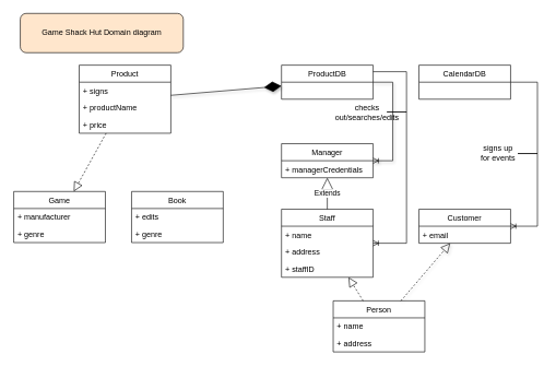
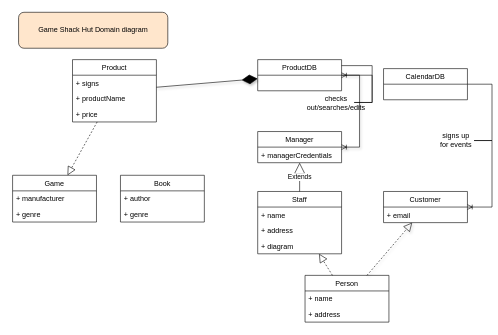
  <mxCell id="0" />
  <mxCell id="1" parent="0" />
  <mxCell id="2" value="Manager" style="swimlane;fontStyle=0;childLayout=stackLayout;horizontal=1;startSize=26;fillColor=none;horizontalStack=0;resizeParent=1;resizeParentMax=0;resizeLast=0;collapsible=1;marginBottom=0;" vertex="1" parent="1"><mxGeometry x="429" y="219" width="140" height="52" as="geometry" /></mxCell>
  <mxCell id="3" value="+ managerCredentials" style="text;strokeColor=none;fillColor=none;align=left;verticalAlign=top;spacingLeft=4;spacingRight=4;overflow=hidden;rotatable=0;points=[[0,0.5],[1,0.5]];portConstraint=eastwest;" vertex="1" parent="2"><mxGeometry y="26" width="140" height="26" as="geometry" /></mxCell>
  <mxCell id="4" value="" style="endArrow=block;dashed=1;endFill=0;endSize=12;html=1;rounded=0;shadow=1;" edge="1" parent="1" source="21" target="9"><mxGeometry width="160" relative="1" as="geometry"><mxPoint x="574" y="459" as="sourcePoint" /><mxPoint x="659" y="375" as="targetPoint" /></mxGeometry></mxCell>
  <mxCell id="5" value="" style="endArrow=block;dashed=1;endFill=0;endSize=12;html=1;rounded=0;" edge="1" parent="1" source="21" target="11"><mxGeometry width="160" relative="1" as="geometry"><mxPoint x="574" y="459" as="sourcePoint" /><mxPoint x="499" y="375" as="targetPoint" /></mxGeometry></mxCell>
  <mxCell id="6" value="Extends" style="endArrow=block;endSize=16;endFill=0;html=1;rounded=0;entryX=0.5;entryY=1;entryDx=0;entryDy=0;exitX=0.5;exitY=0;exitDx=0;exitDy=0;" edge="1" parent="1" source="11" target="2"><mxGeometry width="160" relative="1" as="geometry"><mxPoint x="499" y="289" as="sourcePoint" /><mxPoint x="839" y="373" as="targetPoint" /></mxGeometry></mxCell>
  <mxCell id="7" value="ProductDB" style="swimlane;fontStyle=0;childLayout=stackLayout;horizontal=1;startSize=26;fillColor=none;horizontalStack=0;resizeParent=1;resizeParentMax=0;resizeLast=0;collapsible=1;marginBottom=0;" vertex="1" parent="1"><mxGeometry x="429" y="99" width="140" height="52" as="geometry" /></mxCell>
- <mxCell id="8" value="CalendarDB" style="swimlane;fontStyle=0;childLayout=stackLayout;horizontal=1;startSize=26;fillColor=none;horizontalStack=0;resizeParent=1;resizeParentMax=0;resizeLast=0;collapsible=1;marginBottom=0;" vertex="1" parent="1"><mxGeometry x="639" y="99" width="140" height="52" as="geometry" /></mxCell>
+ <mxCell id="8" value="CalendarDB" style="swimlane;fontStyle=0;childLayout=stackLayout;horizontal=1;startSize=26;fillColor=none;horizontalStack=0;resizeParent=1;resizeParentMax=0;resizeLast=0;collapsible=1;marginBottom=0;" vertex="1" parent="1"><mxGeometry x="639" y="114" width="140" height="52" as="geometry" /></mxCell>
  <mxCell id="9" value="Customer" style="swimlane;fontStyle=0;childLayout=stackLayout;horizontal=1;startSize=26;fillColor=none;horizontalStack=0;resizeParent=1;resizeParentMax=0;resizeLast=0;collapsible=1;marginBottom=0;" vertex="1" parent="1"><mxGeometry x="639" y="319" width="140" height="52" as="geometry" /></mxCell>
  <mxCell id="10" value="+ email" style="text;strokeColor=none;fillColor=none;align=left;verticalAlign=top;spacingLeft=4;spacingRight=4;overflow=hidden;rotatable=0;points=[[0,0.5],[1,0.5]];portConstraint=eastwest;" vertex="1" parent="9"><mxGeometry y="26" width="140" height="26" as="geometry" /></mxCell>
  <mxCell id="11" value="Staff" style="swimlane;fontStyle=0;childLayout=stackLayout;horizontal=1;startSize=26;fillColor=none;horizontalStack=0;resizeParent=1;resizeParentMax=0;resizeLast=0;collapsible=1;marginBottom=0;" vertex="1" parent="1"><mxGeometry x="429" y="319" width="140" height="104" as="geometry" /></mxCell>
  <mxCell id="12" value="+ name" style="text;strokeColor=none;fillColor=none;align=left;verticalAlign=top;spacingLeft=4;spacingRight=4;overflow=hidden;rotatable=0;points=[[0,0.5],[1,0.5]];portConstraint=eastwest;" vertex="1" parent="11"><mxGeometry y="26" width="140" height="26" as="geometry" /></mxCell>
  <mxCell id="13" value="+ address" style="text;strokeColor=none;fillColor=none;align=left;verticalAlign=top;spacingLeft=4;spacingRight=4;overflow=hidden;rotatable=0;points=[[0,0.5],[1,0.5]];portConstraint=eastwest;" vertex="1" parent="11"><mxGeometry y="52" width="140" height="26" as="geometry" /></mxCell>
- <mxCell id="14" value="+ staffID" style="text;strokeColor=none;fillColor=none;align=left;verticalAlign=top;spacingLeft=4;spacingRight=4;overflow=hidden;rotatable=0;points=[[0,0.5],[1,0.5]];portConstraint=eastwest;" vertex="1" parent="11"><mxGeometry y="78" width="140" height="26" as="geometry" /></mxCell>
- <mxCell id="15" value="" style="edgeStyle=entityRelationEdgeStyle;fontSize=12;html=1;endArrow=ERoneToMany;rounded=0;startArrow=none;" edge="1" parent="1" source="32" target="11"><mxGeometry width="100" height="100" relative="1" as="geometry"><mxPoint x="569" y="109" as="sourcePoint" /><mxPoint x="639" y="239" as="targetPoint" /></mxGeometry></mxCell>
+ <mxCell id="14" value="+ diagram" style="text;strokeColor=none;fillColor=none;align=left;verticalAlign=top;spacingLeft=4;spacingRight=4;overflow=hidden;rotatable=0;points=[[0,0.5],[1,0.5]];portConstraint=eastwest;" vertex="1" parent="11"><mxGeometry y="78" width="140" height="26" as="geometry" /></mxCell>
+ <mxCell id="15" value="" style="edgeStyle=entityRelationEdgeStyle;fontSize=12;html=1;endArrow=ERoneToMany;rounded=0;startArrow=none;" edge="1" parent="1" source="32" target="7"><mxGeometry width="100" height="100" relative="1" as="geometry"><mxPoint x="569" y="109" as="sourcePoint" /><mxPoint x="639" y="239" as="targetPoint" /></mxGeometry></mxCell>
  <mxCell id="16" value="" style="edgeStyle=entityRelationEdgeStyle;fontSize=12;html=1;endArrow=ERoneToMany;rounded=0;startArrow=none;" edge="1" parent="1" source="34" target="9"><mxGeometry width="100" height="100" relative="1" as="geometry"><mxPoint x="539" y="339" as="sourcePoint" /><mxPoint x="639" y="239" as="targetPoint" /></mxGeometry></mxCell>
  <mxCell id="17" value="Product" style="swimlane;fontStyle=0;childLayout=stackLayout;horizontal=1;startSize=26;fillColor=none;horizontalStack=0;resizeParent=1;resizeParentMax=0;resizeLast=0;collapsible=1;marginBottom=0;" vertex="1" parent="1"><mxGeometry x="120" y="99" width="140" height="104" as="geometry" /></mxCell>
  <mxCell id="18" value="+ signs" style="text;strokeColor=none;fillColor=none;align=left;verticalAlign=top;spacingLeft=4;spacingRight=4;overflow=hidden;rotatable=0;points=[[0,0.5],[1,0.5]];portConstraint=eastwest;" vertex="1" parent="17"><mxGeometry y="26" width="140" height="26" as="geometry" /></mxCell>
  <mxCell id="19" value="+ productName" style="text;strokeColor=none;fillColor=none;align=left;verticalAlign=top;spacingLeft=4;spacingRight=4;overflow=hidden;rotatable=0;points=[[0,0.5],[1,0.5]];portConstraint=eastwest;" vertex="1" parent="17"><mxGeometry y="52" width="140" height="26" as="geometry" /></mxCell>
  <mxCell id="20" value="+ price&#10;" style="text;strokeColor=none;fillColor=none;align=left;verticalAlign=top;spacingLeft=4;spacingRight=4;overflow=hidden;rotatable=0;points=[[0,0.5],[1,0.5]];portConstraint=eastwest;" vertex="1" parent="17"><mxGeometry y="78" width="140" height="26" as="geometry" /></mxCell>
  <mxCell id="21" value="Person" style="swimlane;fontStyle=0;childLayout=stackLayout;horizontal=1;startSize=26;fillColor=none;horizontalStack=0;resizeParent=1;resizeParentMax=0;resizeLast=0;collapsible=1;marginBottom=0;" vertex="1" parent="1"><mxGeometry x="508" y="459" width="140" height="78" as="geometry" /></mxCell>
  <mxCell id="22" value="+ name" style="text;strokeColor=none;fillColor=none;align=left;verticalAlign=top;spacingLeft=4;spacingRight=4;overflow=hidden;rotatable=0;points=[[0,0.5],[1,0.5]];portConstraint=eastwest;" vertex="1" parent="21"><mxGeometry y="26" width="140" height="26" as="geometry" /></mxCell>
  <mxCell id="23" value="+ address" style="text;strokeColor=none;fillColor=none;align=left;verticalAlign=top;spacingLeft=4;spacingRight=4;overflow=hidden;rotatable=0;points=[[0,0.5],[1,0.5]];portConstraint=eastwest;" vertex="1" parent="21"><mxGeometry y="52" width="140" height="26" as="geometry" /></mxCell>
  <mxCell id="24" value="Game" style="swimlane;fontStyle=0;childLayout=stackLayout;horizontal=1;startSize=26;fillColor=none;horizontalStack=0;resizeParent=1;resizeParentMax=0;resizeLast=0;collapsible=1;marginBottom=0;" vertex="1" parent="1"><mxGeometry x="20" y="292" width="140" height="78" as="geometry" /></mxCell>
  <mxCell id="25" value="+ manufacturer" style="text;strokeColor=none;fillColor=none;align=left;verticalAlign=top;spacingLeft=4;spacingRight=4;overflow=hidden;rotatable=0;points=[[0,0.5],[1,0.5]];portConstraint=eastwest;" vertex="1" parent="24"><mxGeometry y="26" width="140" height="26" as="geometry" /></mxCell>
  <mxCell id="26" value="+ genre" style="text;strokeColor=none;fillColor=none;align=left;verticalAlign=top;spacingLeft=4;spacingRight=4;overflow=hidden;rotatable=0;points=[[0,0.5],[1,0.5]];portConstraint=eastwest;" vertex="1" parent="24"><mxGeometry y="52" width="140" height="26" as="geometry" /></mxCell>
  <mxCell id="27" value="Book" style="swimlane;fontStyle=0;childLayout=stackLayout;horizontal=1;startSize=26;fillColor=none;horizontalStack=0;resizeParent=1;resizeParentMax=0;resizeLast=0;collapsible=1;marginBottom=0;" vertex="1" parent="1"><mxGeometry x="200" y="292" width="140" height="78" as="geometry" /></mxCell>
- <mxCell id="28" value="+ edits" style="text;strokeColor=none;fillColor=none;align=left;verticalAlign=top;spacingLeft=4;spacingRight=4;overflow=hidden;rotatable=0;points=[[0,0.5],[1,0.5]];portConstraint=eastwest;" vertex="1" parent="27"><mxGeometry y="26" width="140" height="26" as="geometry" /></mxCell>
+ <mxCell id="28" value="+ author" style="text;strokeColor=none;fillColor=none;align=left;verticalAlign=top;spacingLeft=4;spacingRight=4;overflow=hidden;rotatable=0;points=[[0,0.5],[1,0.5]];portConstraint=eastwest;" vertex="1" parent="27"><mxGeometry y="26" width="140" height="26" as="geometry" /></mxCell>
  <mxCell id="29" value="+ genre" style="text;strokeColor=none;fillColor=none;align=left;verticalAlign=top;spacingLeft=4;spacingRight=4;overflow=hidden;rotatable=0;points=[[0,0.5],[1,0.5]];portConstraint=eastwest;" vertex="1" parent="27"><mxGeometry y="52" width="140" height="26" as="geometry" /></mxCell>
  <mxCell id="30" value="" style="endArrow=block;dashed=1;endFill=0;endSize=12;html=1;rounded=0;" edge="1" parent="1" source="17" target="24"><mxGeometry width="160" relative="1" as="geometry"><mxPoint x="300" y="408" as="sourcePoint" /><mxPoint x="460" y="408" as="targetPoint" /></mxGeometry></mxCell>
  <mxCell id="31" value="" style="endArrow=diamondThin;endFill=1;endSize=24;html=1;rounded=0;shadow=1;" edge="1" parent="1" source="17" target="7"><mxGeometry width="160" relative="1" as="geometry"><mxPoint x="350" y="248" as="sourcePoint" /><mxPoint x="510" y="248" as="targetPoint" /></mxGeometry></mxCell>
  <mxCell id="32" value="&lt;div&gt;checks out/searches/edits&lt;/div&gt;" style="text;html=1;strokeColor=none;fillColor=none;align=center;verticalAlign=middle;whiteSpace=wrap;rounded=0;" vertex="1" parent="1"><mxGeometry x="530" y="158" width="60" height="25" as="geometry" /></mxCell>
  <mxCell id="33" value="" style="edgeStyle=entityRelationEdgeStyle;fontSize=12;html=1;endArrow=none;rounded=0;" edge="1" parent="1" target="32"><mxGeometry width="100" height="100" relative="1" as="geometry"><mxPoint x="569" y="109" as="sourcePoint" /><mxPoint x="569" y="371" as="targetPoint" /></mxGeometry></mxCell>
  <mxCell id="34" value="signs up for events" style="text;html=1;strokeColor=none;fillColor=none;align=center;verticalAlign=middle;whiteSpace=wrap;rounded=0;" vertex="1" parent="1"><mxGeometry x="730" y="219" width="60" height="30" as="geometry" /></mxCell>
  <mxCell id="35" value="" style="edgeStyle=entityRelationEdgeStyle;fontSize=12;html=1;endArrow=none;rounded=0;" edge="1" parent="1" source="8" target="34"><mxGeometry width="100" height="100" relative="1" as="geometry"><mxPoint x="779" y="125" as="sourcePoint" /><mxPoint x="779" y="345" as="targetPoint" /></mxGeometry></mxCell>
  <mxCell id="36" value="" style="edgeStyle=entityRelationEdgeStyle;fontSize=12;html=1;endArrow=ERoneToMany;rounded=0;shadow=1;" edge="1" parent="1" source="7" target="2"><mxGeometry width="100" height="100" relative="1" as="geometry"><mxPoint x="380" y="388" as="sourcePoint" /><mxPoint x="480" y="288" as="targetPoint" /></mxGeometry></mxCell>
  <mxCell id="37" value="Game Shack Hut Domain diagram" style="rounded=1;whiteSpace=wrap;html=1;fillColor=#ffe6cc;" vertex="1" parent="1"><mxGeometry x="30" y="20" width="249" height="60" as="geometry" /></mxCell>
